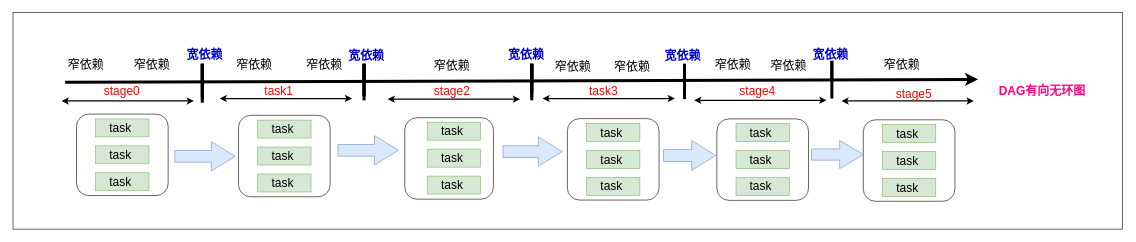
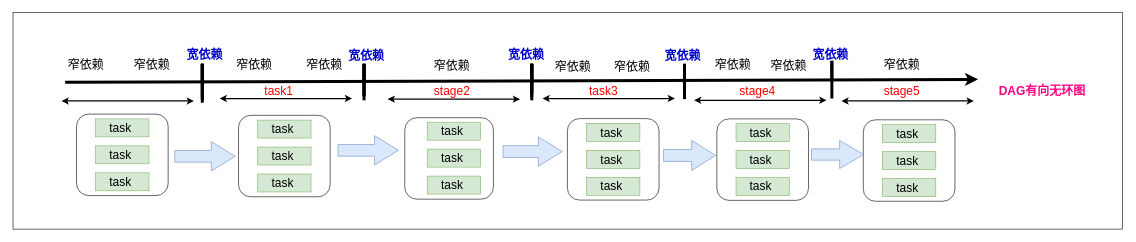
  <mxCell id="0" />
  <mxCell id="1" parent="0" />
  <mxCell id="2" value="" style="rounded=0;whiteSpace=wrap;html=1;" vertex="1" parent="1"><mxGeometry x="20" y="20" width="1852" height="362" as="geometry" /></mxCell>
  <mxCell id="3" value="" style="endArrow=classic;html=1;strokeWidth=5;" edge="1" parent="1"><mxGeometry width="50" height="50" relative="1" as="geometry"><mxPoint x="107" y="137" as="sourcePoint" /><mxPoint x="1631" y="132" as="targetPoint" /></mxGeometry></mxCell>
  <mxCell id="4" value="&lt;b&gt;&lt;font style=&quot;font-size: 20px&quot; color=&quot;#ff0080&quot;&gt;DAG有向无环图&lt;/font&gt;&lt;/b&gt;" style="text;html=1;resizable=0;points=[];autosize=1;align=left;verticalAlign=top;spacingTop=-4;" vertex="1" parent="1"><mxGeometry x="1664" y="137" width="154" height="17" as="geometry" /></mxCell>
  <mxCell id="5" value="" style="endArrow=none;html=1;strokeWidth=5;" edge="1" parent="1"><mxGeometry width="50" height="50" relative="1" as="geometry"><mxPoint x="336" y="137" as="sourcePoint" /><mxPoint x="336" y="106" as="targetPoint" /></mxGeometry></mxCell>
  <mxCell id="6" value="" style="endArrow=none;html=1;strokeWidth=5;" edge="1" parent="1"><mxGeometry width="50" height="50" relative="1" as="geometry"><mxPoint x="1387" y="132" as="sourcePoint" /><mxPoint x="1387" y="101" as="targetPoint" /></mxGeometry></mxCell>
  <mxCell id="7" value="" style="endArrow=none;html=1;strokeWidth=5;" edge="1" parent="1"><mxGeometry width="50" height="50" relative="1" as="geometry"><mxPoint x="1141" y="137" as="sourcePoint" /><mxPoint x="1141" y="106" as="targetPoint" /></mxGeometry></mxCell>
  <mxCell id="8" value="" style="endArrow=none;html=1;strokeWidth=5;" edge="1" parent="1"><mxGeometry width="50" height="50" relative="1" as="geometry"><mxPoint x="886" y="137" as="sourcePoint" /><mxPoint x="886" y="106" as="targetPoint" /></mxGeometry></mxCell>
  <mxCell id="9" value="" style="endArrow=none;html=1;strokeWidth=5;" edge="1" parent="1"><mxGeometry width="50" height="50" relative="1" as="geometry"><mxPoint x="606" y="137" as="sourcePoint" /><mxPoint x="606" y="106" as="targetPoint" /></mxGeometry></mxCell>
  <mxCell id="10" value="&lt;font style=&quot;font-size: 20px&quot;&gt;窄依赖&lt;/font&gt;" style="text;html=1;resizable=0;points=[];autosize=1;align=left;verticalAlign=top;spacingTop=-4;" vertex="1" parent="1"><mxGeometry x="110" y="93" width="70" height="17" as="geometry" /></mxCell>
  <mxCell id="11" value="&lt;font style=&quot;font-size: 20px&quot;&gt;窄依赖&lt;/font&gt;" style="text;html=1;resizable=0;points=[];autosize=1;align=left;verticalAlign=top;spacingTop=-4;" vertex="1" parent="1"><mxGeometry x="220" y="93" width="70" height="17" as="geometry" /></mxCell>
  <mxCell id="12" value="&lt;font style=&quot;font-size: 20px&quot; color=&quot;#0000cc&quot;&gt;&lt;b&gt;宽依赖&lt;/b&gt;&lt;/font&gt;" style="text;html=1;resizable=0;points=[];autosize=1;align=left;verticalAlign=top;spacingTop=-4;" vertex="1" parent="1"><mxGeometry x="308" y="76" width="70" height="17" as="geometry" /></mxCell>
  <mxCell id="13" value="&lt;font style=&quot;font-size: 20px&quot;&gt;窄依赖&lt;/font&gt;" style="text;html=1;resizable=0;points=[];autosize=1;align=left;verticalAlign=top;spacingTop=-4;" vertex="1" parent="1"><mxGeometry x="391" y="93" width="70" height="17" as="geometry" /></mxCell>
  <mxCell id="14" value="&lt;font style=&quot;font-size: 20px&quot;&gt;窄依赖&lt;/font&gt;" style="text;html=1;resizable=0;points=[];autosize=1;align=left;verticalAlign=top;spacingTop=-4;" vertex="1" parent="1"><mxGeometry x="508" y="93" width="70" height="17" as="geometry" /></mxCell>
  <mxCell id="15" value="&lt;font style=&quot;font-size: 20px&quot; color=&quot;#0000cc&quot;&gt;&lt;b&gt;宽依赖&lt;/b&gt;&lt;/font&gt;" style="text;html=1;resizable=0;points=[];autosize=1;align=left;verticalAlign=top;spacingTop=-4;" vertex="1" parent="1"><mxGeometry x="578" y="77.5" width="70" height="17" as="geometry" /></mxCell>
  <mxCell id="16" value="&lt;font style=&quot;font-size: 20px&quot;&gt;窄依赖&lt;/font&gt;" style="text;html=1;resizable=0;points=[];autosize=1;align=left;verticalAlign=top;spacingTop=-4;" vertex="1" parent="1"><mxGeometry x="721" y="94.5" width="70" height="17" as="geometry" /></mxCell>
  <mxCell id="17" value="&lt;font style=&quot;font-size: 20px&quot; color=&quot;#0000cc&quot;&gt;&lt;b&gt;宽依赖&lt;/b&gt;&lt;/font&gt;" style="text;html=1;resizable=0;points=[];autosize=1;align=left;verticalAlign=top;spacingTop=-4;" vertex="1" parent="1"><mxGeometry x="845" y="76" width="70" height="17" as="geometry" /></mxCell>
  <mxCell id="18" value="&lt;font style=&quot;font-size: 20px&quot;&gt;窄依赖&lt;/font&gt;" style="text;html=1;resizable=0;points=[];autosize=1;align=left;verticalAlign=top;spacingTop=-4;" vertex="1" parent="1"><mxGeometry x="923" y="96" width="70" height="17" as="geometry" /></mxCell>
  <mxCell id="19" value="&lt;font style=&quot;font-size: 20px&quot;&gt;窄依赖&lt;/font&gt;" style="text;html=1;resizable=0;points=[];autosize=1;align=left;verticalAlign=top;spacingTop=-4;" vertex="1" parent="1"><mxGeometry x="1022" y="96" width="70" height="17" as="geometry" /></mxCell>
  <mxCell id="20" value="&lt;font style=&quot;font-size: 20px&quot; color=&quot;#0000cc&quot;&gt;&lt;b&gt;宽依赖&lt;/b&gt;&lt;/font&gt;" style="text;html=1;resizable=0;points=[];autosize=1;align=left;verticalAlign=top;spacingTop=-4;" vertex="1" parent="1"><mxGeometry x="1106" y="77.5" width="70" height="17" as="geometry" /></mxCell>
  <mxCell id="21" value="&lt;font style=&quot;font-size: 20px&quot;&gt;窄依赖&lt;/font&gt;" style="text;html=1;resizable=0;points=[];autosize=1;align=left;verticalAlign=top;spacingTop=-4;" vertex="1" parent="1"><mxGeometry x="1190" y="93" width="70" height="17" as="geometry" /></mxCell>
  <mxCell id="22" value="&lt;font style=&quot;font-size: 20px&quot;&gt;窄依赖&lt;/font&gt;" style="text;html=1;resizable=0;points=[];autosize=1;align=left;verticalAlign=top;spacingTop=-4;" vertex="1" parent="1"><mxGeometry x="1283" y="94.5" width="70" height="17" as="geometry" /></mxCell>
  <mxCell id="23" value="&lt;font style=&quot;font-size: 20px&quot; color=&quot;#0000cc&quot;&gt;&lt;b&gt;宽依赖&lt;/b&gt;&lt;/font&gt;" style="text;html=1;resizable=0;points=[];autosize=1;align=left;verticalAlign=top;spacingTop=-4;" vertex="1" parent="1"><mxGeometry x="1353" y="76" width="70" height="17" as="geometry" /></mxCell>
  <mxCell id="24" value="&lt;font style=&quot;font-size: 20px&quot;&gt;窄依赖&lt;/font&gt;" style="text;html=1;resizable=0;points=[];autosize=1;align=left;verticalAlign=top;spacingTop=-4;" vertex="1" parent="1"><mxGeometry x="1472" y="93" width="70" height="17" as="geometry" /></mxCell>
  <mxCell id="25" value="" style="endArrow=none;html=1;strokeWidth=5;" edge="1" parent="1"><mxGeometry width="50" height="50" relative="1" as="geometry"><mxPoint x="336" y="161" as="sourcePoint" /><mxPoint x="336" y="106" as="targetPoint" /></mxGeometry></mxCell>
  <mxCell id="26" value="" style="endArrow=none;html=1;strokeWidth=5;" edge="1" parent="1"><mxGeometry width="50" height="50" relative="1" as="geometry"><mxPoint x="336" y="166" as="sourcePoint" /><mxPoint x="336" y="106" as="targetPoint" /></mxGeometry></mxCell>
  <mxCell id="27" value="" style="endArrow=none;html=1;strokeWidth=5;" edge="1" parent="1"><mxGeometry width="50" height="50" relative="1" as="geometry"><mxPoint x="606" y="160" as="sourcePoint" /><mxPoint x="606" y="106" as="targetPoint" /></mxGeometry></mxCell>
  <mxCell id="28" value="" style="endArrow=none;html=1;strokeWidth=5;" edge="1" parent="1"><mxGeometry width="50" height="50" relative="1" as="geometry"><mxPoint x="606" y="160" as="sourcePoint" /><mxPoint x="606" y="106" as="targetPoint" /></mxGeometry></mxCell>
  <mxCell id="29" value="" style="endArrow=none;html=1;strokeWidth=5;" edge="1" parent="1"><mxGeometry width="50" height="50" relative="1" as="geometry"><mxPoint x="886" y="155" as="sourcePoint" /><mxPoint x="886" y="106" as="targetPoint" /></mxGeometry></mxCell>
  <mxCell id="30" value="" style="endArrow=none;html=1;strokeWidth=5;" edge="1" parent="1"><mxGeometry width="50" height="50" relative="1" as="geometry"><mxPoint x="886" y="155" as="sourcePoint" /><mxPoint x="886" y="106" as="targetPoint" /></mxGeometry></mxCell>
  <mxCell id="31" value="" style="endArrow=none;html=1;strokeWidth=5;" edge="1" parent="1"><mxGeometry width="50" height="50" relative="1" as="geometry"><mxPoint x="1141" y="165" as="sourcePoint" /><mxPoint x="1141" y="106" as="targetPoint" /></mxGeometry></mxCell>
  <mxCell id="32" value="" style="endArrow=none;html=1;strokeWidth=5;" edge="1" parent="1"><mxGeometry width="50" height="50" relative="1" as="geometry"><mxPoint x="1387" y="164" as="sourcePoint" /><mxPoint x="1387" y="101" as="targetPoint" /></mxGeometry></mxCell>
  <mxCell id="33" value="" style="endArrow=none;html=1;strokeWidth=5;" edge="1" parent="1"><mxGeometry width="50" height="50" relative="1" as="geometry"><mxPoint x="886" y="162" as="sourcePoint" /><mxPoint x="886" y="106" as="targetPoint" /></mxGeometry></mxCell>
  <mxCell id="34" value="" style="endArrow=none;html=1;strokeWidth=5;" edge="1" parent="1"><mxGeometry width="50" height="50" relative="1" as="geometry"><mxPoint x="606" y="167" as="sourcePoint" /><mxPoint x="606" y="106" as="targetPoint" /></mxGeometry></mxCell>
  <mxCell id="35" value="" style="endArrow=none;html=1;strokeWidth=5;" edge="1" parent="1"><mxGeometry width="50" height="50" relative="1" as="geometry"><mxPoint x="886" y="167" as="sourcePoint" /><mxPoint x="886" y="106" as="targetPoint" /></mxGeometry></mxCell>
  <mxCell id="36" value="" style="endArrow=none;html=1;strokeWidth=5;" edge="1" parent="1"><mxGeometry width="50" height="50" relative="1" as="geometry"><mxPoint x="336" y="171" as="sourcePoint" /><mxPoint x="336" y="106" as="targetPoint" /></mxGeometry></mxCell>
  <mxCell id="37" value="" style="endArrow=classic;startArrow=classic;html=1;strokeWidth=2;" edge="1" parent="1"><mxGeometry width="50" height="50" relative="1" as="geometry"><mxPoint x="101" y="168" as="sourcePoint" /><mxPoint x="322" y="168" as="targetPoint" /></mxGeometry></mxCell>
- <mxCell id="38" value="&lt;span style=&quot;font-size: 20px&quot;&gt;&lt;font color=&quot;#ff0000&quot;&gt;stage0&lt;/font&gt;&lt;/span&gt;" style="text;html=1;resizable=0;points=[];autosize=1;align=left;verticalAlign=top;spacingTop=-4;" vertex="1" parent="1"><mxGeometry x="170" y="137" width="70" height="17" as="geometry" /></mxCell>
  <mxCell id="39" value="" style="endArrow=classic;startArrow=classic;html=1;strokeWidth=2;" edge="1" parent="1"><mxGeometry width="50" height="50" relative="1" as="geometry"><mxPoint x="365" y="164" as="sourcePoint" /><mxPoint x="586" y="164" as="targetPoint" /></mxGeometry></mxCell>
  <mxCell id="40" value="" style="endArrow=classic;startArrow=classic;html=1;strokeWidth=2;" edge="1" parent="1"><mxGeometry width="50" height="50" relative="1" as="geometry"><mxPoint x="645.5" y="165" as="sourcePoint" /><mxPoint x="866.5" y="165" as="targetPoint" /></mxGeometry></mxCell>
  <mxCell id="41" value="" style="endArrow=classic;startArrow=classic;html=1;strokeWidth=2;" edge="1" parent="1"><mxGeometry width="50" height="50" relative="1" as="geometry"><mxPoint x="904" y="164" as="sourcePoint" /><mxPoint x="1125" y="164" as="targetPoint" /></mxGeometry></mxCell>
  <mxCell id="42" value="" style="endArrow=classic;startArrow=classic;html=1;strokeWidth=2;" edge="1" parent="1"><mxGeometry width="50" height="50" relative="1" as="geometry"><mxPoint x="1157" y="167" as="sourcePoint" /><mxPoint x="1378" y="167" as="targetPoint" /></mxGeometry></mxCell>
  <mxCell id="43" value="" style="endArrow=classic;startArrow=classic;html=1;strokeWidth=2;" edge="1" parent="1"><mxGeometry width="50" height="50" relative="1" as="geometry"><mxPoint x="1403" y="168" as="sourcePoint" /><mxPoint x="1624" y="168" as="targetPoint" /></mxGeometry></mxCell>
  <mxCell id="44" value="&lt;span style=&quot;font-size: 20px&quot;&gt;&lt;font color=&quot;#ff0000&quot;&gt;task1&lt;/font&gt;&lt;/span&gt;" style="text;html=1;resizable=0;points=[];autosize=1;align=left;verticalAlign=top;spacingTop=-4;" vertex="1" parent="1"><mxGeometry x="438" y="137" width="70" height="17" as="geometry" /></mxCell>
  <mxCell id="45" value="&lt;span style=&quot;font-size: 20px&quot;&gt;&lt;font color=&quot;#ff0000&quot;&gt;stage2&lt;/font&gt;&lt;/span&gt;" style="text;html=1;resizable=0;points=[];autosize=1;align=left;verticalAlign=top;spacingTop=-4;" vertex="1" parent="1"><mxGeometry x="721" y="137" width="70" height="17" as="geometry" /></mxCell>
  <mxCell id="46" value="&lt;span style=&quot;font-size: 20px&quot;&gt;&lt;font color=&quot;#ff0000&quot;&gt;task3&lt;/font&gt;&lt;/span&gt;" style="text;html=1;resizable=0;points=[];autosize=1;align=left;verticalAlign=top;spacingTop=-4;" vertex="1" parent="1"><mxGeometry x="980" y="137" width="70" height="17" as="geometry" /></mxCell>
  <mxCell id="47" value="&lt;span style=&quot;font-size: 20px&quot;&gt;&lt;font color=&quot;#ff0000&quot;&gt;stage4&lt;/font&gt;&lt;/span&gt;" style="text;html=1;resizable=0;points=[];autosize=1;align=left;verticalAlign=top;spacingTop=-4;" vertex="1" parent="1"><mxGeometry x="1231" y="137" width="70" height="17" as="geometry" /></mxCell>
- <mxCell id="48" value="&lt;span style=&quot;font-size: 20px&quot;&gt;&lt;font color=&quot;#ff0000&quot;&gt;stage5&lt;/font&gt;&lt;/span&gt;" style="text;html=1;resizable=0;points=[];autosize=1;align=left;verticalAlign=top;spacingTop=-4;" vertex="1" parent="1"><mxGeometry x="1492" y="142" width="70" height="17" as="geometry" /></mxCell>
+ <mxCell id="48" value="&lt;span style=&quot;font-size: 20px&quot;&gt;&lt;font color=&quot;#ff0000&quot;&gt;stage5&lt;/font&gt;&lt;/span&gt;" style="text;html=1;resizable=0;points=[];autosize=1;align=left;verticalAlign=top;spacingTop=-4;" vertex="1" parent="1"><mxGeometry x="1472" y="137" width="70" height="17" as="geometry" /></mxCell>
  <mxCell id="49" value="" style="rounded=1;whiteSpace=wrap;html=1;" vertex="1" parent="1"><mxGeometry x="126" y="190" width="153" height="136" as="geometry" /></mxCell>
  <mxCell id="50" value="" style="rounded=0;whiteSpace=wrap;html=1;fillColor=#d5e8d4;strokeColor=#82b366;" vertex="1" parent="1"><mxGeometry x="158" y="198" width="89" height="30" as="geometry" /></mxCell>
  <mxCell id="51" value="&lt;font style=&quot;font-size: 20px&quot;&gt;task&lt;/font&gt;" style="text;html=1;resizable=0;points=[];autosize=1;align=left;verticalAlign=top;spacingTop=-4;" vertex="1" parent="1"><mxGeometry x="179" y="198" width="47" height="17" as="geometry" /></mxCell>
  <mxCell id="52" value="" style="rounded=0;whiteSpace=wrap;html=1;fillColor=#d5e8d4;strokeColor=#82b366;" vertex="1" parent="1"><mxGeometry x="158" y="243" width="89" height="30" as="geometry" /></mxCell>
  <mxCell id="53" value="&lt;font style=&quot;font-size: 20px&quot;&gt;task&lt;/font&gt;" style="text;html=1;resizable=0;points=[];autosize=1;align=left;verticalAlign=top;spacingTop=-4;" vertex="1" parent="1"><mxGeometry x="179" y="243" width="47" height="17" as="geometry" /></mxCell>
  <mxCell id="54" value="" style="rounded=0;whiteSpace=wrap;html=1;fillColor=#d5e8d4;strokeColor=#82b366;" vertex="1" parent="1"><mxGeometry x="158" y="288" width="89" height="30" as="geometry" /></mxCell>
  <mxCell id="55" value="&lt;font style=&quot;font-size: 20px&quot;&gt;task&lt;/font&gt;" style="text;html=1;resizable=0;points=[];autosize=1;align=left;verticalAlign=top;spacingTop=-4;" vertex="1" parent="1"><mxGeometry x="179" y="288" width="47" height="17" as="geometry" /></mxCell>
  <mxCell id="56" value="" style="rounded=1;whiteSpace=wrap;html=1;" vertex="1" parent="1"><mxGeometry x="396.5" y="192" width="153" height="136" as="geometry" /></mxCell>
  <mxCell id="57" value="" style="rounded=0;whiteSpace=wrap;html=1;fillColor=#d5e8d4;strokeColor=#82b366;" vertex="1" parent="1"><mxGeometry x="428.5" y="200" width="89" height="30" as="geometry" /></mxCell>
  <mxCell id="58" value="&lt;font style=&quot;font-size: 20px&quot;&gt;task&lt;/font&gt;" style="text;html=1;resizable=0;points=[];autosize=1;align=left;verticalAlign=top;spacingTop=-4;" vertex="1" parent="1"><mxGeometry x="449.5" y="200" width="47" height="17" as="geometry" /></mxCell>
  <mxCell id="59" value="" style="rounded=0;whiteSpace=wrap;html=1;fillColor=#d5e8d4;strokeColor=#82b366;" vertex="1" parent="1"><mxGeometry x="428.5" y="245" width="89" height="30" as="geometry" /></mxCell>
  <mxCell id="60" value="&lt;font style=&quot;font-size: 20px&quot;&gt;task&lt;/font&gt;" style="text;html=1;resizable=0;points=[];autosize=1;align=left;verticalAlign=top;spacingTop=-4;" vertex="1" parent="1"><mxGeometry x="449.5" y="245" width="47" height="17" as="geometry" /></mxCell>
  <mxCell id="61" value="" style="rounded=0;whiteSpace=wrap;html=1;fillColor=#d5e8d4;strokeColor=#82b366;" vertex="1" parent="1"><mxGeometry x="428.5" y="290" width="89" height="30" as="geometry" /></mxCell>
  <mxCell id="62" value="&lt;font style=&quot;font-size: 20px&quot;&gt;task&lt;/font&gt;" style="text;html=1;resizable=0;points=[];autosize=1;align=left;verticalAlign=top;spacingTop=-4;" vertex="1" parent="1"><mxGeometry x="449.5" y="290" width="47" height="17" as="geometry" /></mxCell>
  <mxCell id="63" value="" style="rounded=1;whiteSpace=wrap;html=1;" vertex="1" parent="1"><mxGeometry x="674" y="196" width="148" height="136" as="geometry" /></mxCell>
  <mxCell id="64" value="" style="rounded=0;whiteSpace=wrap;html=1;fillColor=#d5e8d4;strokeColor=#82b366;" vertex="1" parent="1"><mxGeometry x="711.5" y="203.5" width="89" height="30" as="geometry" /></mxCell>
  <mxCell id="65" value="&lt;font style=&quot;font-size: 20px&quot;&gt;task&lt;/font&gt;" style="text;html=1;resizable=0;points=[];autosize=1;align=left;verticalAlign=top;spacingTop=-4;" vertex="1" parent="1"><mxGeometry x="732.5" y="203.5" width="47" height="17" as="geometry" /></mxCell>
  <mxCell id="66" value="" style="rounded=0;whiteSpace=wrap;html=1;fillColor=#d5e8d4;strokeColor=#82b366;" vertex="1" parent="1"><mxGeometry x="711.5" y="248.5" width="89" height="30" as="geometry" /></mxCell>
  <mxCell id="67" value="&lt;font style=&quot;font-size: 20px&quot;&gt;task&lt;/font&gt;" style="text;html=1;resizable=0;points=[];autosize=1;align=left;verticalAlign=top;spacingTop=-4;" vertex="1" parent="1"><mxGeometry x="732.5" y="248.5" width="47" height="17" as="geometry" /></mxCell>
  <mxCell id="68" value="" style="rounded=0;whiteSpace=wrap;html=1;fillColor=#d5e8d4;strokeColor=#82b366;" vertex="1" parent="1"><mxGeometry x="711.5" y="293.5" width="89" height="30" as="geometry" /></mxCell>
  <mxCell id="69" value="&lt;font style=&quot;font-size: 20px&quot;&gt;task&lt;/font&gt;" style="text;html=1;resizable=0;points=[];autosize=1;align=left;verticalAlign=top;spacingTop=-4;" vertex="1" parent="1"><mxGeometry x="732.5" y="293.5" width="47" height="17" as="geometry" /></mxCell>
  <mxCell id="70" value="" style="rounded=1;whiteSpace=wrap;html=1;" vertex="1" parent="1"><mxGeometry x="945.5" y="197.5" width="153" height="136" as="geometry" /></mxCell>
  <mxCell id="71" value="" style="rounded=0;whiteSpace=wrap;html=1;fillColor=#d5e8d4;strokeColor=#82b366;" vertex="1" parent="1"><mxGeometry x="977.5" y="205.5" width="89" height="30" as="geometry" /></mxCell>
  <mxCell id="72" value="&lt;font style=&quot;font-size: 20px&quot;&gt;task&lt;/font&gt;" style="text;html=1;resizable=0;points=[];autosize=1;align=left;verticalAlign=top;spacingTop=-4;" vertex="1" parent="1"><mxGeometry x="998.5" y="205.5" width="47" height="17" as="geometry" /></mxCell>
  <mxCell id="73" value="" style="rounded=0;whiteSpace=wrap;html=1;fillColor=#d5e8d4;strokeColor=#82b366;" vertex="1" parent="1"><mxGeometry x="977.5" y="250.5" width="89" height="30" as="geometry" /></mxCell>
  <mxCell id="74" value="&lt;font style=&quot;font-size: 20px&quot;&gt;task&lt;/font&gt;" style="text;html=1;resizable=0;points=[];autosize=1;align=left;verticalAlign=top;spacingTop=-4;" vertex="1" parent="1"><mxGeometry x="998.5" y="250.5" width="47" height="17" as="geometry" /></mxCell>
  <mxCell id="75" value="" style="rounded=0;whiteSpace=wrap;html=1;fillColor=#d5e8d4;strokeColor=#82b366;" vertex="1" parent="1"><mxGeometry x="977.5" y="295.5" width="89" height="30" as="geometry" /></mxCell>
  <mxCell id="76" value="&lt;font style=&quot;font-size: 20px&quot;&gt;task&lt;/font&gt;" style="text;html=1;resizable=0;points=[];autosize=1;align=left;verticalAlign=top;spacingTop=-4;" vertex="1" parent="1"><mxGeometry x="998.5" y="295.5" width="47" height="17" as="geometry" /></mxCell>
  <mxCell id="77" value="" style="rounded=1;whiteSpace=wrap;html=1;" vertex="1" parent="1"><mxGeometry x="1195" y="198" width="153" height="136" as="geometry" /></mxCell>
  <mxCell id="78" value="" style="rounded=0;whiteSpace=wrap;html=1;fillColor=#d5e8d4;strokeColor=#82b366;" vertex="1" parent="1"><mxGeometry x="1227" y="206" width="89" height="30" as="geometry" /></mxCell>
  <mxCell id="79" value="&lt;font style=&quot;font-size: 20px&quot;&gt;task&lt;/font&gt;" style="text;html=1;resizable=0;points=[];autosize=1;align=left;verticalAlign=top;spacingTop=-4;" vertex="1" parent="1"><mxGeometry x="1248" y="206" width="47" height="17" as="geometry" /></mxCell>
  <mxCell id="80" value="" style="rounded=0;whiteSpace=wrap;html=1;fillColor=#d5e8d4;strokeColor=#82b366;" vertex="1" parent="1"><mxGeometry x="1227" y="251" width="89" height="30" as="geometry" /></mxCell>
  <mxCell id="81" value="&lt;font style=&quot;font-size: 20px&quot;&gt;task&lt;/font&gt;" style="text;html=1;resizable=0;points=[];autosize=1;align=left;verticalAlign=top;spacingTop=-4;" vertex="1" parent="1"><mxGeometry x="1248" y="251" width="47" height="17" as="geometry" /></mxCell>
  <mxCell id="82" value="" style="rounded=0;whiteSpace=wrap;html=1;fillColor=#d5e8d4;strokeColor=#82b366;" vertex="1" parent="1"><mxGeometry x="1227" y="296" width="89" height="30" as="geometry" /></mxCell>
  <mxCell id="83" value="&lt;font style=&quot;font-size: 20px&quot;&gt;task&lt;/font&gt;" style="text;html=1;resizable=0;points=[];autosize=1;align=left;verticalAlign=top;spacingTop=-4;" vertex="1" parent="1"><mxGeometry x="1248" y="296" width="47" height="17" as="geometry" /></mxCell>
  <mxCell id="84" value="" style="rounded=1;whiteSpace=wrap;html=1;" vertex="1" parent="1"><mxGeometry x="1439.5" y="199.5" width="153" height="136" as="geometry" /></mxCell>
  <mxCell id="85" value="" style="rounded=0;whiteSpace=wrap;html=1;fillColor=#d5e8d4;strokeColor=#82b366;" vertex="1" parent="1"><mxGeometry x="1471.5" y="207.5" width="89" height="30" as="geometry" /></mxCell>
  <mxCell id="86" value="&lt;font style=&quot;font-size: 20px&quot;&gt;task&lt;/font&gt;" style="text;html=1;resizable=0;points=[];autosize=1;align=left;verticalAlign=top;spacingTop=-4;" vertex="1" parent="1"><mxGeometry x="1492.5" y="207.5" width="47" height="17" as="geometry" /></mxCell>
  <mxCell id="87" value="" style="rounded=0;whiteSpace=wrap;html=1;fillColor=#d5e8d4;strokeColor=#82b366;" vertex="1" parent="1"><mxGeometry x="1471.5" y="252.5" width="89" height="30" as="geometry" /></mxCell>
  <mxCell id="88" value="&lt;font style=&quot;font-size: 20px&quot;&gt;task&lt;/font&gt;" style="text;html=1;resizable=0;points=[];autosize=1;align=left;verticalAlign=top;spacingTop=-4;" vertex="1" parent="1"><mxGeometry x="1492.5" y="252.5" width="47" height="17" as="geometry" /></mxCell>
  <mxCell id="89" value="" style="rounded=0;whiteSpace=wrap;html=1;fillColor=#d5e8d4;strokeColor=#82b366;" vertex="1" parent="1"><mxGeometry x="1471.5" y="297.5" width="89" height="30" as="geometry" /></mxCell>
  <mxCell id="90" value="&lt;font style=&quot;font-size: 20px&quot;&gt;task&lt;/font&gt;" style="text;html=1;resizable=0;points=[];autosize=1;align=left;verticalAlign=top;spacingTop=-4;" vertex="1" parent="1"><mxGeometry x="1492.5" y="297.5" width="47" height="17" as="geometry" /></mxCell>
  <mxCell id="91" value="" style="html=1;shadow=0;dashed=0;align=center;verticalAlign=middle;shape=mxgraph.arrows2.arrow;dy=0.6;dx=40;notch=0;fillColor=#dae8fc;strokeColor=#6c8ebf;" vertex="1" parent="1"><mxGeometry x="1106" y="234" width="87" height="50" as="geometry" /></mxCell>
  <mxCell id="92" value="" style="html=1;shadow=0;dashed=0;align=center;verticalAlign=middle;shape=mxgraph.arrows2.arrow;dy=0.6;dx=40;notch=0;fillColor=#dae8fc;strokeColor=#6c8ebf;" vertex="1" parent="1"><mxGeometry x="290" y="236" width="101" height="49" as="geometry" /></mxCell>
  <mxCell id="93" value="" style="html=1;shadow=0;dashed=0;align=center;verticalAlign=middle;shape=mxgraph.arrows2.arrow;dy=0.6;dx=40;notch=0;fillColor=#dae8fc;strokeColor=#6c8ebf;" vertex="1" parent="1"><mxGeometry x="562.5" y="226" width="101" height="49" as="geometry" /></mxCell>
  <mxCell id="94" value="" style="html=1;shadow=0;dashed=0;align=center;verticalAlign=middle;shape=mxgraph.arrows2.arrow;dy=0.6;dx=40;notch=0;fillColor=#dae8fc;strokeColor=#6c8ebf;" vertex="1" parent="1"><mxGeometry x="838" y="228" width="99" height="49" as="geometry" /></mxCell>
  <mxCell id="95" value="" style="html=1;shadow=0;dashed=0;align=center;verticalAlign=middle;shape=mxgraph.arrows2.arrow;dy=0.6;dx=40;notch=0;fillColor=#dae8fc;strokeColor=#6c8ebf;" vertex="1" parent="1"><mxGeometry x="1353" y="234" width="87" height="47" as="geometry" /></mxCell>
